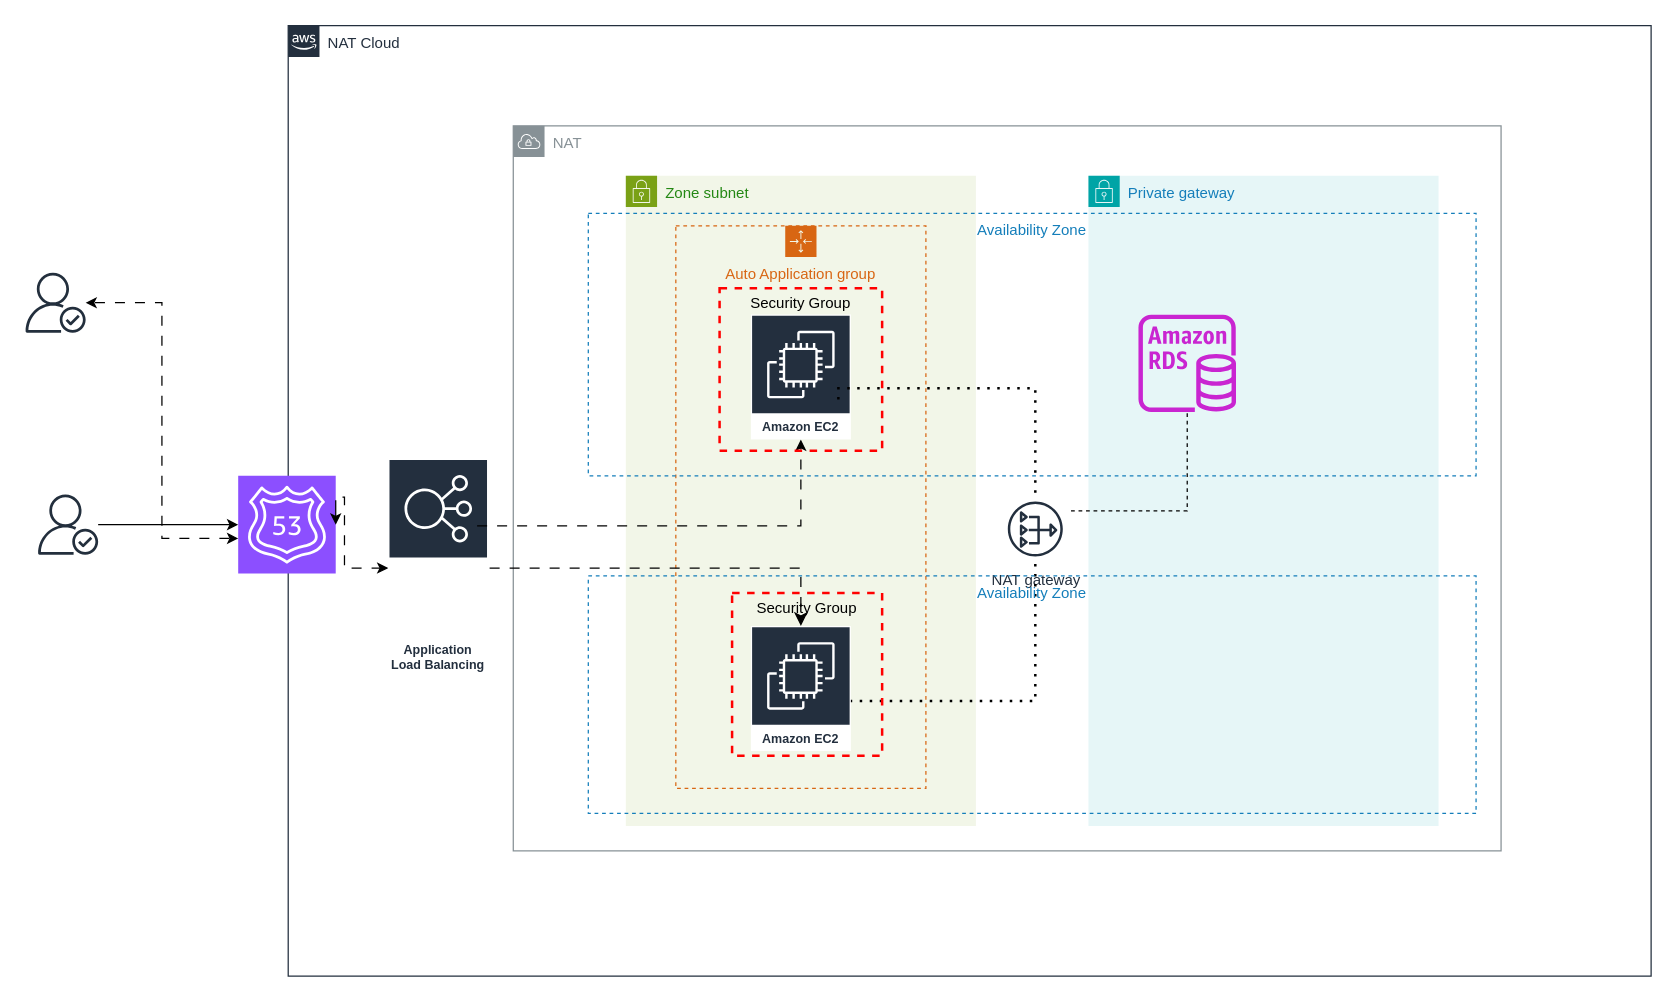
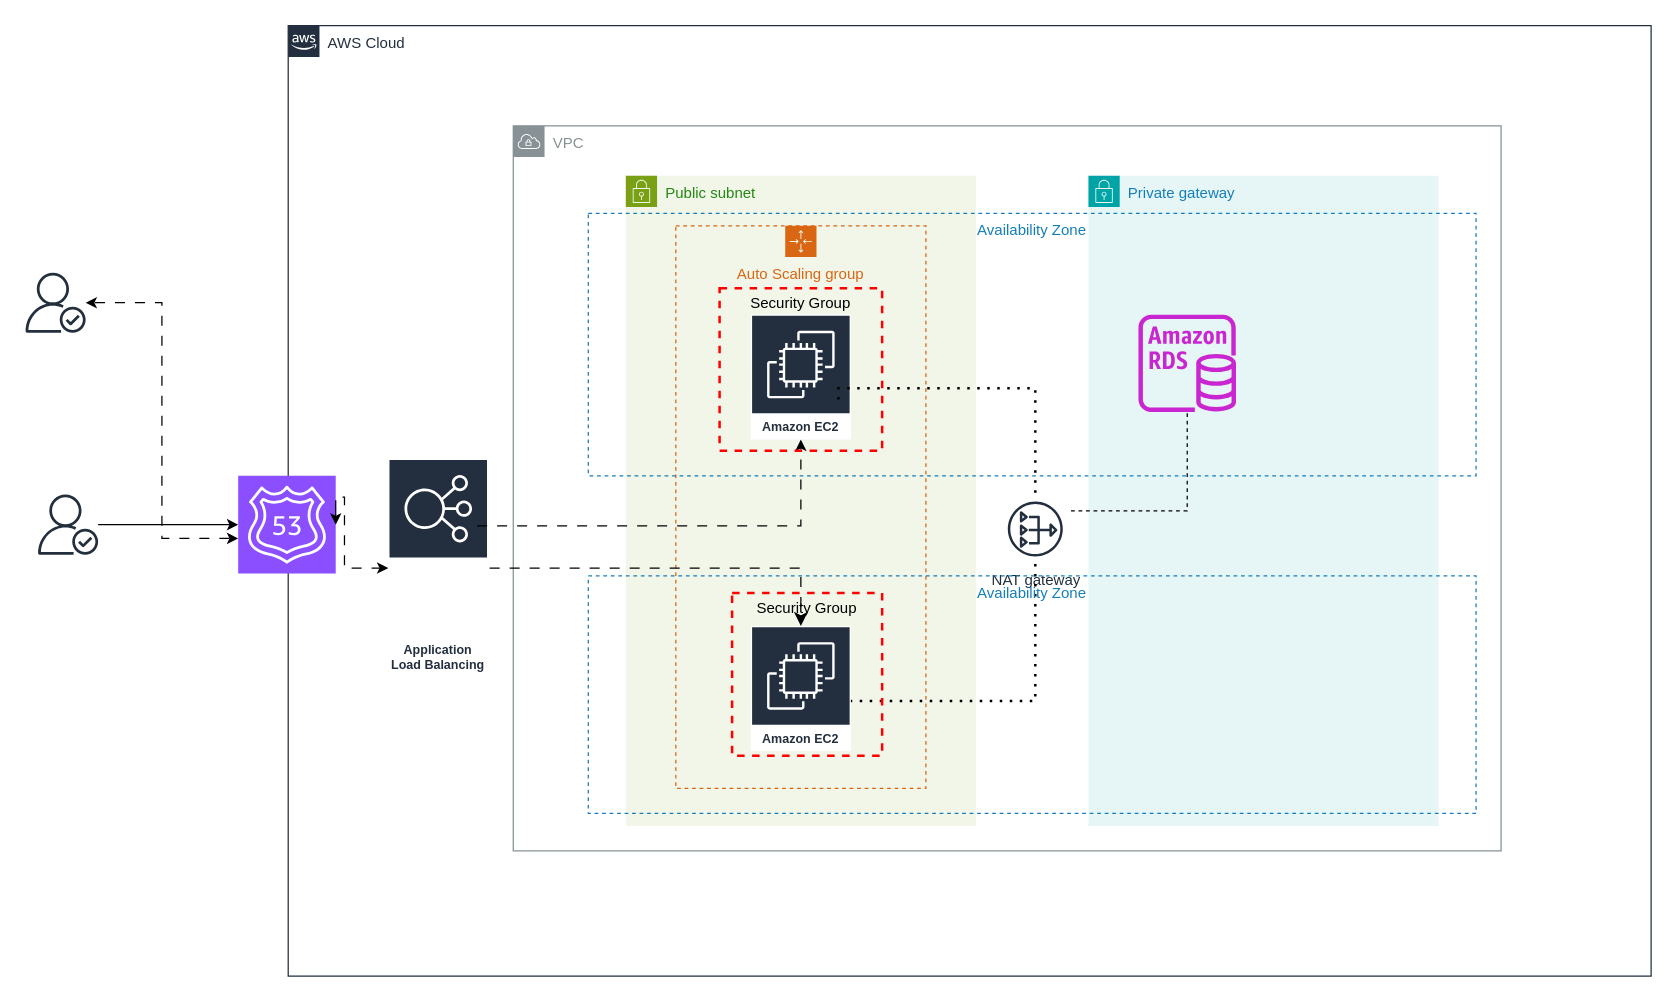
  <mxCell id="0" />
  <mxCell id="1" parent="0" />
- <mxCell id="2" value="NAT Cloud" style="points=[[0,0],[0.25,0],[0.5,0],[0.75,0],[1,0],[1,0.25],[1,0.5],[1,0.75],[1,1],[0.75,1],[0.5,1],[0.25,1],[0,1],[0,0.75],[0,0.5],[0,0.25]];outlineConnect=0;gradientColor=none;html=1;whiteSpace=wrap;fontSize=12;fontStyle=0;container=1;pointerEvents=0;collapsible=0;recursiveResize=0;shape=mxgraph.aws4.group;grIcon=mxgraph.aws4.group_aws_cloud_alt;strokeColor=#232F3E;fillColor=none;verticalAlign=top;align=left;spacingLeft=30;fontColor=#232F3E;dashed=0;" parent="1" vertex="1"><mxGeometry x="230" y="20" width="1090" height="760" as="geometry" /></mxCell>
- <mxCell id="3" value="NAT" style="sketch=0;outlineConnect=0;gradientColor=none;html=1;whiteSpace=wrap;fontSize=12;fontStyle=0;shape=mxgraph.aws4.group;grIcon=mxgraph.aws4.group_vpc;strokeColor=#879196;fillColor=none;verticalAlign=top;align=left;spacingLeft=30;fontColor=#879196;dashed=0;" parent="2" vertex="1"><mxGeometry x="180" y="80" width="790" height="580" as="geometry" /></mxCell>
+ <mxCell id="2" value="AWS Cloud" style="points=[[0,0],[0.25,0],[0.5,0],[0.75,0],[1,0],[1,0.25],[1,0.5],[1,0.75],[1,1],[0.75,1],[0.5,1],[0.25,1],[0,1],[0,0.75],[0,0.5],[0,0.25]];outlineConnect=0;gradientColor=none;html=1;whiteSpace=wrap;fontSize=12;fontStyle=0;container=1;pointerEvents=0;collapsible=0;recursiveResize=0;shape=mxgraph.aws4.group;grIcon=mxgraph.aws4.group_aws_cloud_alt;strokeColor=#232F3E;fillColor=none;verticalAlign=top;align=left;spacingLeft=30;fontColor=#232F3E;dashed=0;" parent="1" vertex="1"><mxGeometry x="230" y="20" width="1090" height="760" as="geometry" /></mxCell>
+ <mxCell id="3" value="VPC" style="sketch=0;outlineConnect=0;gradientColor=none;html=1;whiteSpace=wrap;fontSize=12;fontStyle=0;shape=mxgraph.aws4.group;grIcon=mxgraph.aws4.group_vpc;strokeColor=#879196;fillColor=none;verticalAlign=top;align=left;spacingLeft=30;fontColor=#879196;dashed=0;" parent="2" vertex="1"><mxGeometry x="180" y="80" width="790" height="580" as="geometry" /></mxCell>
  <mxCell id="4" value="Private gateway" style="points=[[0,0],[0.25,0],[0.5,0],[0.75,0],[1,0],[1,0.25],[1,0.5],[1,0.75],[1,1],[0.75,1],[0.5,1],[0.25,1],[0,1],[0,0.75],[0,0.5],[0,0.25]];outlineConnect=0;gradientColor=none;html=1;whiteSpace=wrap;fontSize=12;fontStyle=0;container=1;pointerEvents=0;collapsible=0;recursiveResize=0;shape=mxgraph.aws4.group;grIcon=mxgraph.aws4.group_security_group;grStroke=0;strokeColor=#00A4A6;fillColor=#E6F6F7;verticalAlign=top;align=left;spacingLeft=30;fontColor=#147EBA;dashed=0;" parent="2" vertex="1"><mxGeometry x="640" y="120" width="280" height="520" as="geometry" /></mxCell>
- <mxCell id="5" value="Zone subnet" style="points=[[0,0],[0.25,0],[0.5,0],[0.75,0],[1,0],[1,0.25],[1,0.5],[1,0.75],[1,1],[0.75,1],[0.5,1],[0.25,1],[0,1],[0,0.75],[0,0.5],[0,0.25]];outlineConnect=0;gradientColor=none;html=1;whiteSpace=wrap;fontSize=12;fontStyle=0;container=1;pointerEvents=0;collapsible=0;recursiveResize=0;shape=mxgraph.aws4.group;grIcon=mxgraph.aws4.group_security_group;grStroke=0;strokeColor=#7AA116;fillColor=#F2F6E8;verticalAlign=top;align=left;spacingLeft=30;fontColor=#248814;dashed=0;" parent="2" vertex="1"><mxGeometry x="270" y="120" width="280" height="520" as="geometry" /></mxCell>
- <mxCell id="6" value="Auto Application group" style="points=[[0,0],[0.25,0],[0.5,0],[0.75,0],[1,0],[1,0.25],[1,0.5],[1,0.75],[1,1],[0.75,1],[0.5,1],[0.25,1],[0,1],[0,0.75],[0,0.5],[0,0.25]];outlineConnect=0;gradientColor=none;html=1;whiteSpace=wrap;fontSize=12;fontStyle=0;container=1;pointerEvents=0;collapsible=0;recursiveResize=0;shape=mxgraph.aws4.groupCenter;grIcon=mxgraph.aws4.group_auto_scaling_group;grStroke=1;strokeColor=#D86613;fillColor=none;verticalAlign=top;align=center;fontColor=#D86613;dashed=1;spacingTop=25;" parent="5" vertex="1"><mxGeometry x="40" y="40" width="200" height="450" as="geometry" /></mxCell>
+ <mxCell id="5" value="Public subnet" style="points=[[0,0],[0.25,0],[0.5,0],[0.75,0],[1,0],[1,0.25],[1,0.5],[1,0.75],[1,1],[0.75,1],[0.5,1],[0.25,1],[0,1],[0,0.75],[0,0.5],[0,0.25]];outlineConnect=0;gradientColor=none;html=1;whiteSpace=wrap;fontSize=12;fontStyle=0;container=1;pointerEvents=0;collapsible=0;recursiveResize=0;shape=mxgraph.aws4.group;grIcon=mxgraph.aws4.group_security_group;grStroke=0;strokeColor=#7AA116;fillColor=#F2F6E8;verticalAlign=top;align=left;spacingLeft=30;fontColor=#248814;dashed=0;" parent="2" vertex="1"><mxGeometry x="270" y="120" width="280" height="520" as="geometry" /></mxCell>
+ <mxCell id="6" value="Auto Scaling group" style="points=[[0,0],[0.25,0],[0.5,0],[0.75,0],[1,0],[1,0.25],[1,0.5],[1,0.75],[1,1],[0.75,1],[0.5,1],[0.25,1],[0,1],[0,0.75],[0,0.5],[0,0.25]];outlineConnect=0;gradientColor=none;html=1;whiteSpace=wrap;fontSize=12;fontStyle=0;container=1;pointerEvents=0;collapsible=0;recursiveResize=0;shape=mxgraph.aws4.groupCenter;grIcon=mxgraph.aws4.group_auto_scaling_group;grStroke=1;strokeColor=#D86613;fillColor=none;verticalAlign=top;align=center;fontColor=#D86613;dashed=1;spacingTop=25;" parent="5" vertex="1"><mxGeometry x="40" y="40" width="200" height="450" as="geometry" /></mxCell>
  <mxCell id="7" value="NAT gateway" style="sketch=0;outlineConnect=0;fontColor=#232F3E;gradientColor=none;strokeColor=#232F3E;fillColor=#ffffff;dashed=0;verticalLabelPosition=bottom;verticalAlign=top;align=center;html=1;fontSize=12;fontStyle=0;aspect=fixed;shape=mxgraph.aws4.resourceIcon;resIcon=mxgraph.aws4.nat_gateway;" parent="2" vertex="1"><mxGeometry x="570" y="375" width="55" height="55" as="geometry" /></mxCell>
  <mxCell id="8" value="" style="sketch=0;outlineConnect=0;fontColor=#232F3E;gradientColor=none;fillColor=#C925D1;strokeColor=none;dashed=0;verticalLabelPosition=bottom;verticalAlign=top;align=center;html=1;fontSize=12;fontStyle=0;aspect=fixed;pointerEvents=1;shape=mxgraph.aws4.rds_instance;" parent="2" vertex="1"><mxGeometry x="680" y="231" width="78" height="78" as="geometry" /></mxCell>
  <mxCell id="9" value="Application Load Balancing" style="sketch=0;outlineConnect=0;fontColor=#232F3E;gradientColor=none;strokeColor=#ffffff;fillColor=#232F3E;dashed=0;verticalLabelPosition=middle;verticalAlign=bottom;align=center;html=1;whiteSpace=wrap;fontSize=10;fontStyle=1;spacing=3;shape=mxgraph.aws4.productIcon;prIcon=mxgraph.aws4.elastic_load_balancing;" parent="2" vertex="1"><mxGeometry x="80" y="346.25" width="80" height="175" as="geometry" /></mxCell>
  <mxCell id="10" value="" style="endArrow=classic;html=1;rounded=0;flowAnimation=1;shadow=0;textShadow=0;edgeStyle=elbowEdgeStyle;" parent="2" target="9" edge="1"><mxGeometry width="50" height="50" relative="1" as="geometry"><mxPoint x="10.366" y="377.001" as="sourcePoint" /><mxPoint x="54.556" y="220" as="targetPoint" /></mxGeometry></mxCell>
  <mxCell id="11" value="" style="endArrow=classic;html=1;rounded=0;edgeStyle=elbowEdgeStyle;elbow=vertical;flowAnimation=1;shadow=0;textShadow=0;" parent="2" target="12" edge="1"><mxGeometry width="50" height="50" relative="1" as="geometry"><mxPoint x="150" y="400" as="sourcePoint" /><mxPoint x="200" y="350" as="targetPoint" /><Array as="points"><mxPoint x="280" y="400" /></Array></mxGeometry></mxCell>
  <mxCell id="12" value="Amazon EC2" style="sketch=0;outlineConnect=0;fontColor=#232F3E;gradientColor=none;strokeColor=#ffffff;fillColor=#232F3E;dashed=0;verticalLabelPosition=middle;verticalAlign=bottom;align=center;html=1;whiteSpace=wrap;fontSize=10;fontStyle=1;spacing=3;shape=mxgraph.aws4.productIcon;prIcon=mxgraph.aws4.ec2;" parent="2" vertex="1"><mxGeometry x="370" y="231" width="80" height="100" as="geometry" /></mxCell>
  <mxCell id="13" value="" style="endArrow=none;dashed=1;html=1;dashPattern=1 3;strokeWidth=2;rounded=0;edgeStyle=elbowEdgeStyle;elbow=vertical;flowAnimation=1;shadow=0;textShadow=0;" parent="2" target="7" edge="1"><mxGeometry width="50" height="50" relative="1" as="geometry"><mxPoint x="440" y="300" as="sourcePoint" /><mxPoint x="490" y="250" as="targetPoint" /><Array as="points"><mxPoint x="520" y="290" /></Array></mxGeometry></mxCell>
  <mxCell id="14" value="" style="endArrow=none;dashed=1;html=1;dashPattern=1 3;strokeWidth=2;rounded=0;edgeStyle=orthogonalEdgeStyle;elbow=vertical;exitX=0.875;exitY=0.6;exitDx=0;exitDy=0;exitPerimeter=0;flowAnimation=1;shadow=0;textShadow=0;" parent="2" source="17" target="7" edge="1"><mxGeometry width="50" height="50" relative="1" as="geometry"><mxPoint x="450" y="500" as="sourcePoint" /><mxPoint x="500" y="450" as="targetPoint" /></mxGeometry></mxCell>
  <mxCell id="15" value="" style="endArrow=none;dashed=1;html=1;rounded=0;edgeStyle=orthogonalEdgeStyle;elbow=vertical;flowAnimation=1;shadow=0;textShadow=0;" parent="2" source="7" target="8" edge="1"><mxGeometry width="50" height="50" relative="1" as="geometry"><mxPoint x="600" y="420" as="sourcePoint" /><mxPoint x="650" y="370" as="targetPoint" /><Array as="points"><mxPoint x="719" y="388" /></Array></mxGeometry></mxCell>
  <mxCell id="16" value="Security Group" style="fontStyle=0;verticalAlign=top;align=center;spacingTop=-2;fillColor=none;rounded=0;whiteSpace=wrap;html=1;strokeColor=#FF0000;strokeWidth=2;dashed=1;container=1;collapsible=0;expand=0;recursiveResize=0;" parent="2" vertex="1"><mxGeometry x="345" y="210" width="130" height="130" as="geometry" /></mxCell>
  <mxCell id="17" value="Amazon EC2" style="sketch=0;outlineConnect=0;fontColor=#232F3E;gradientColor=none;strokeColor=#ffffff;fillColor=#232F3E;dashed=0;verticalLabelPosition=middle;verticalAlign=bottom;align=center;html=1;whiteSpace=wrap;fontSize=10;fontStyle=1;spacing=3;shape=mxgraph.aws4.productIcon;prIcon=mxgraph.aws4.ec2;" parent="2" vertex="1"><mxGeometry x="370" y="480" width="80" height="100" as="geometry" /></mxCell>
  <mxCell id="18" value="Security Group" style="fontStyle=0;verticalAlign=top;align=center;spacingTop=-2;fillColor=none;rounded=0;whiteSpace=wrap;html=1;strokeColor=#FF0000;strokeWidth=2;dashed=1;container=1;collapsible=0;expand=0;recursiveResize=0;" parent="2" vertex="1"><mxGeometry x="355" y="453.75" width="120" height="130" as="geometry" /></mxCell>
  <mxCell id="19" value="Availability Zone" style="fillColor=none;strokeColor=#147EBA;dashed=1;verticalAlign=top;fontStyle=0;fontColor=#147EBA;whiteSpace=wrap;html=1;rounded=0;glass=0;shadow=0;textShadow=0;" parent="2" vertex="1"><mxGeometry x="240" y="150" width="710" height="210" as="geometry" /></mxCell>
  <mxCell id="20" value="Availability Zone" style="fillColor=none;strokeColor=#147EBA;dashed=1;verticalAlign=top;fontStyle=0;fontColor=#147EBA;whiteSpace=wrap;html=1;" parent="2" vertex="1"><mxGeometry x="240" y="440" width="710" height="190" as="geometry" /></mxCell>
  <mxCell id="21" value="" style="sketch=0;points=[[0,0,0],[0.25,0,0],[0.5,0,0],[0.75,0,0],[1,0,0],[0,1,0],[0.25,1,0],[0.5,1,0],[0.75,1,0],[1,1,0],[0,0.25,0],[0,0.5,0],[0,0.75,0],[1,0.25,0],[1,0.5,0],[1,0.75,0]];outlineConnect=0;fontColor=#232F3E;fillColor=#8C4FFF;strokeColor=#ffffff;dashed=0;verticalLabelPosition=bottom;verticalAlign=top;align=center;html=1;fontSize=12;fontStyle=0;aspect=fixed;shape=mxgraph.aws4.resourceIcon;resIcon=mxgraph.aws4.route_53;" parent="2" vertex="1"><mxGeometry x="-40" y="360" width="78" height="78" as="geometry" /></mxCell>
  <mxCell id="22" value="" style="edgeStyle=segmentEdgeStyle;endArrow=classic;html=1;curved=0;rounded=0;endSize=8;startSize=8;flowAnimation=1;shadow=0;textShadow=0;" parent="2" target="17" edge="1" source="9"><mxGeometry width="50" height="50" relative="1" as="geometry"><mxPoint x="230" y="390" as="sourcePoint" /><mxPoint x="560" y="340" as="targetPoint" /></mxGeometry></mxCell>
  <mxCell id="23" style="edgeStyle=orthogonalEdgeStyle;rounded=0;orthogonalLoop=1;jettySize=auto;html=1;exitX=1;exitY=0.25;exitDx=0;exitDy=0;exitPerimeter=0;entryX=1;entryY=0.5;entryDx=0;entryDy=0;entryPerimeter=0;" edge="1" parent="2" source="21" target="21"><mxGeometry relative="1" as="geometry" /></mxCell>
  <mxCell id="24" value="" style="sketch=0;outlineConnect=0;fontColor=#232F3E;gradientColor=none;fillColor=#232F3D;strokeColor=none;dashed=0;verticalLabelPosition=bottom;verticalAlign=top;align=center;html=1;fontSize=12;fontStyle=0;aspect=fixed;pointerEvents=1;shape=mxgraph.aws4.authenticated_user;" parent="1" vertex="1"><mxGeometry x="30" y="395" width="48" height="48" as="geometry" /></mxCell>
  <mxCell id="25" value="" style="sketch=0;outlineConnect=0;fontColor=#232F3E;gradientColor=none;fillColor=#232F3D;strokeColor=none;dashed=0;verticalLabelPosition=bottom;verticalAlign=top;align=center;html=1;fontSize=12;fontStyle=0;aspect=fixed;pointerEvents=1;shape=mxgraph.aws4.authenticated_user;" parent="1" vertex="1"><mxGeometry x="20" y="217.5" width="48" height="48" as="geometry" /></mxCell>
  <mxCell id="26" value="" style="endArrow=classic;startArrow=classic;html=1;rounded=0;flowAnimation=1;shadow=0;textShadow=0;edgeStyle=elbowEdgeStyle;" parent="1" source="25" edge="1"><mxGeometry width="50" height="50" relative="1" as="geometry"><mxPoint x="30" y="360" as="sourcePoint" /><mxPoint x="190" y="430" as="targetPoint" /></mxGeometry></mxCell>
  <mxCell id="27" value="" style="endArrow=classic;html=1;rounded=0;entryX=0;entryY=0.5;entryDx=0;entryDy=0;entryPerimeter=0;" edge="1" parent="1" source="24" target="21"><mxGeometry width="50" height="50" relative="1" as="geometry"><mxPoint x="70" y="440" as="sourcePoint" /><mxPoint x="200" y="428.145" as="targetPoint" /></mxGeometry></mxCell>
